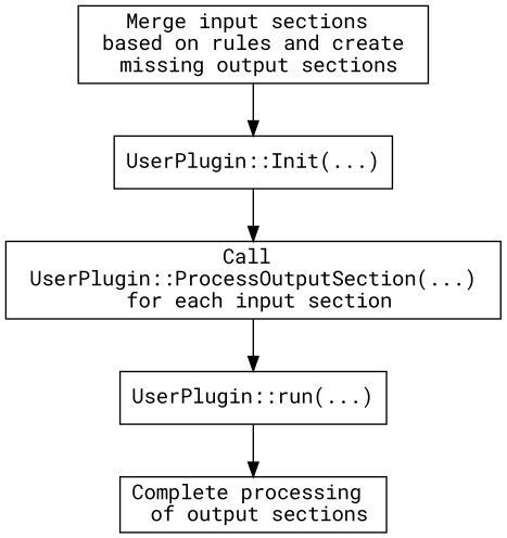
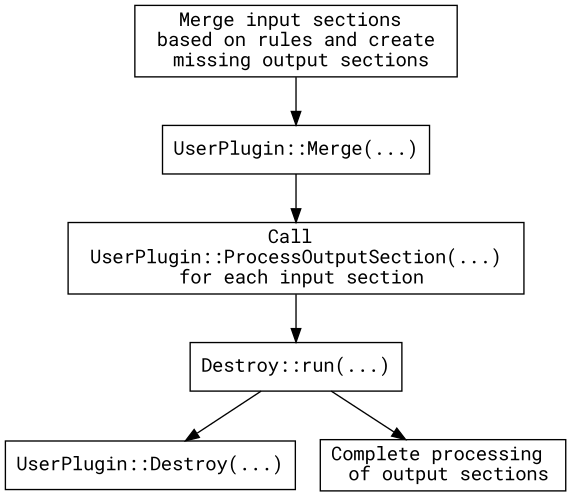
  digraph {
    fontname="Roboto Mono"
    node [fontname="Roboto Mono" shape=rectangle]
    edge [fontname="Roboto Mono"]
    n1 [label="Merge input sections \n based on rules and create \n missing output sections"]
-   n2 [label="UserPlugin::Init(...)"]
+   n2 [label="UserPlugin::Merge(...)"]
    n3 [label="Call \n UserPlugin::ProcessOutputSection(...) \n for each input section"]
-   n4 [label="UserPlugin::run(...)"]
+   n4 [label="Destroy::run(...)"]
+   n5 [label="UserPlugin::Destroy(...)"]
    n6 [label="Complete processing \n of output sections"]
    n1 -> n2
    n2 -> n3
    n3 -> n4
+   n4 -> n5
    n4 -> n6
  }
